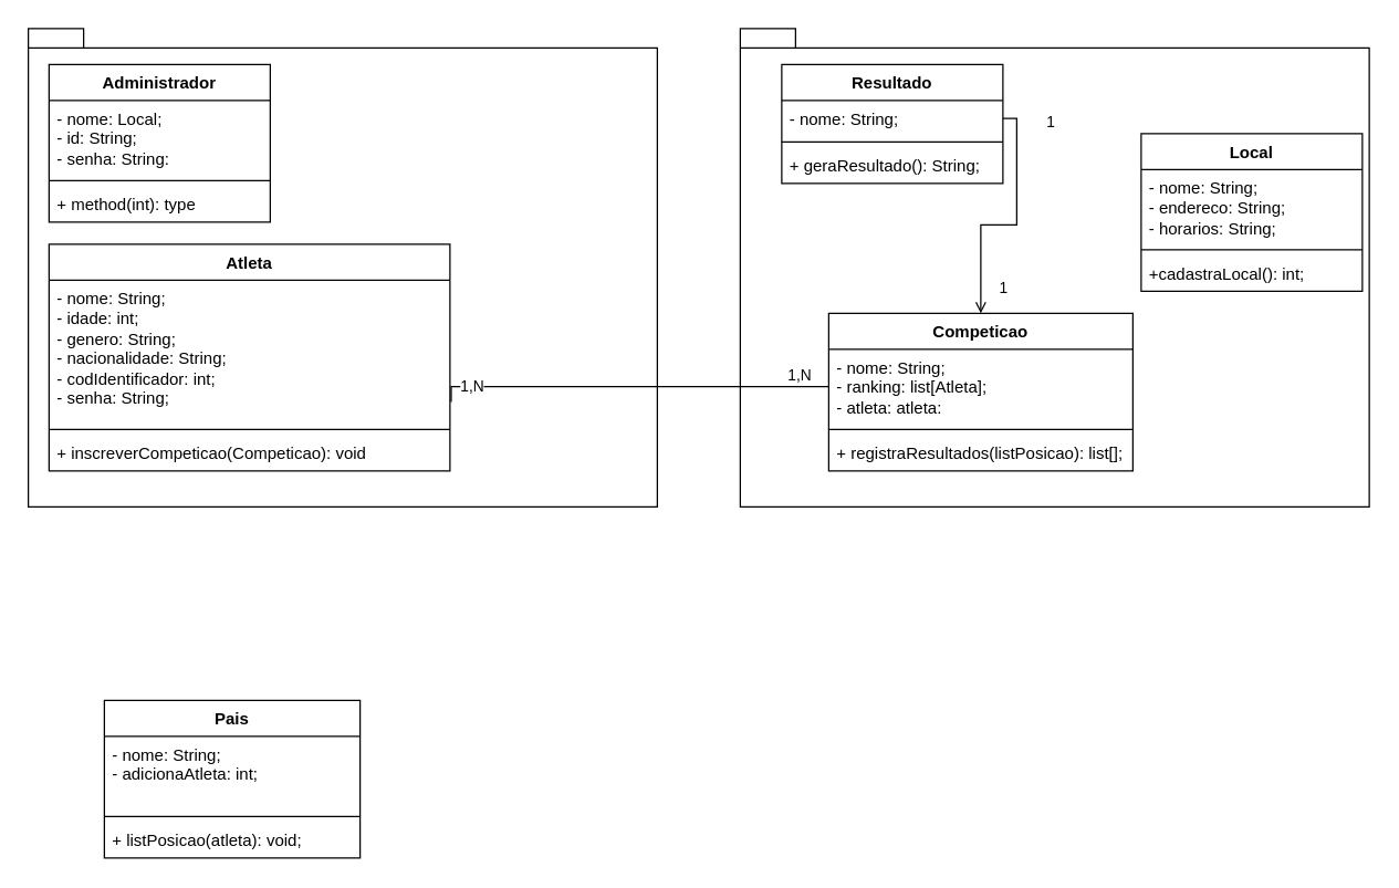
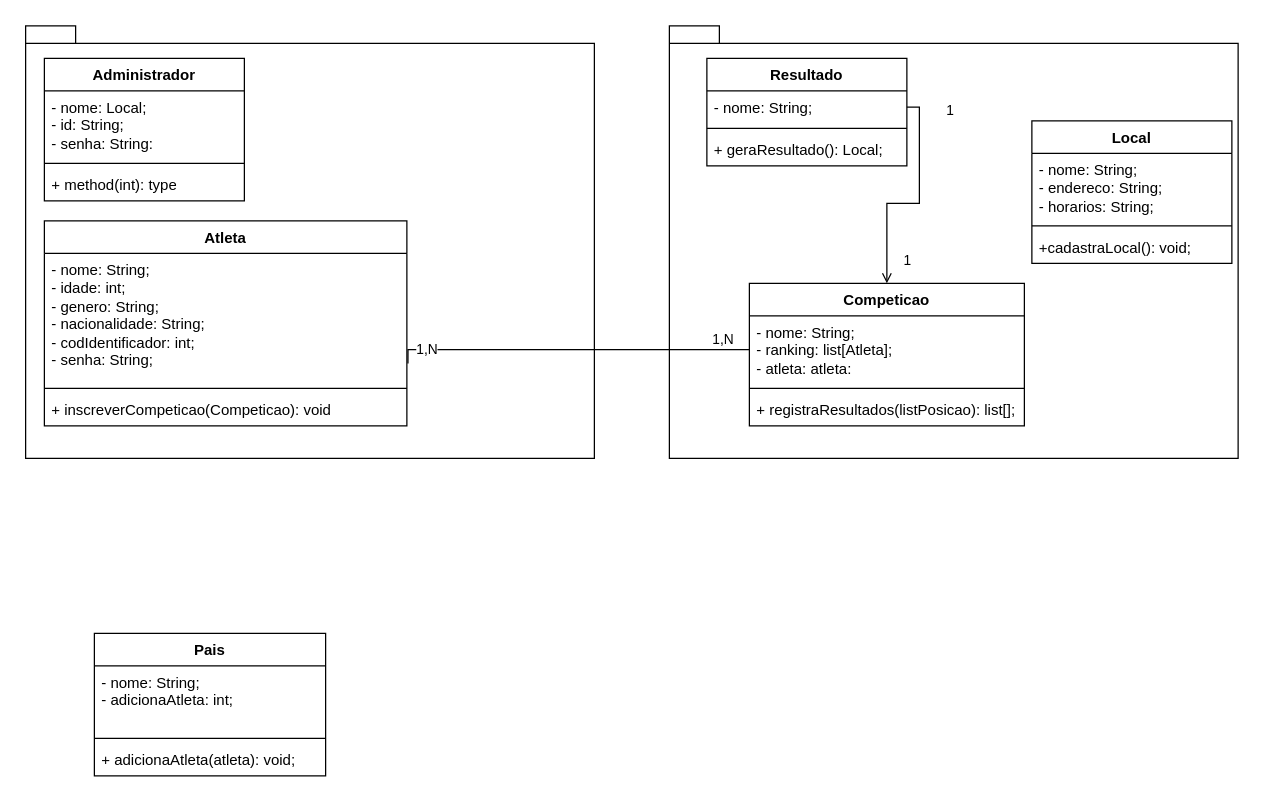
  <mxCell id="0" />
  <mxCell id="1" parent="0" />
  <mxCell id="2" value="" style="shape=folder;fontStyle=1;spacingTop=10;tabWidth=40;tabHeight=14;tabPosition=left;html=1;whiteSpace=wrap;" vertex="1" parent="1"><mxGeometry x="535" y="20" width="455" height="346" as="geometry" /></mxCell>
  <mxCell id="3" value="" style="shape=folder;fontStyle=1;spacingTop=10;tabWidth=40;tabHeight=14;tabPosition=left;html=1;whiteSpace=wrap;" vertex="1" parent="1"><mxGeometry x="20" y="20" width="455" height="346" as="geometry" /></mxCell>
  <mxCell id="4" value="Administrador" style="swimlane;fontStyle=1;align=center;verticalAlign=top;childLayout=stackLayout;horizontal=1;startSize=26;horizontalStack=0;resizeParent=1;resizeParentMax=0;resizeLast=0;collapsible=1;marginBottom=0;whiteSpace=wrap;html=1;" vertex="1" parent="1"><mxGeometry x="35" y="46" width="160" height="114" as="geometry" /></mxCell>
  <mxCell id="5" value="- nome: Local;&lt;div&gt;- id: String;&lt;/div&gt;&lt;div&gt;- senha: String:&lt;/div&gt;" style="text;strokeColor=none;fillColor=none;align=left;verticalAlign=top;spacingLeft=4;spacingRight=4;overflow=hidden;rotatable=0;points=[[0,0.5],[1,0.5]];portConstraint=eastwest;whiteSpace=wrap;html=1;" vertex="1" parent="4"><mxGeometry y="26" width="160" height="54" as="geometry" /></mxCell>
  <mxCell id="6" value="" style="line;strokeWidth=1;fillColor=none;align=left;verticalAlign=middle;spacingTop=-1;spacingLeft=3;spacingRight=3;rotatable=0;labelPosition=right;points=[];portConstraint=eastwest;strokeColor=inherit;" vertex="1" parent="4"><mxGeometry y="80" width="160" height="8" as="geometry" /></mxCell>
  <mxCell id="7" value="+ method(int): type" style="text;strokeColor=none;fillColor=none;align=left;verticalAlign=top;spacingLeft=4;spacingRight=4;overflow=hidden;rotatable=0;points=[[0,0.5],[1,0.5]];portConstraint=eastwest;whiteSpace=wrap;html=1;" vertex="1" parent="4"><mxGeometry y="88" width="160" height="26" as="geometry" /></mxCell>
  <mxCell id="8" value="Atleta" style="swimlane;fontStyle=1;align=center;verticalAlign=top;childLayout=stackLayout;horizontal=1;startSize=26;horizontalStack=0;resizeParent=1;resizeParentMax=0;resizeLast=0;collapsible=1;marginBottom=0;whiteSpace=wrap;html=1;" vertex="1" parent="1"><mxGeometry x="35" y="176" width="290" height="164" as="geometry" /></mxCell>
  <mxCell id="9" value="- nome: String;&lt;div&gt;- idade: int;&lt;/div&gt;&lt;div&gt;- genero: String;&lt;br&gt;&lt;div&gt;- nacionalidade: String;&lt;/div&gt;&lt;div&gt;- codIdentificador: int;&lt;/div&gt;&lt;/div&gt;&lt;div&gt;- senha: String;&lt;/div&gt;&lt;div&gt;&lt;br&gt;&lt;/div&gt;" style="text;strokeColor=none;fillColor=none;align=left;verticalAlign=top;spacingLeft=4;spacingRight=4;overflow=hidden;rotatable=0;points=[[0,0.5],[1,0.5]];portConstraint=eastwest;whiteSpace=wrap;html=1;" vertex="1" parent="8"><mxGeometry y="26" width="290" height="104" as="geometry" /></mxCell>
  <mxCell id="10" value="" style="line;strokeWidth=1;fillColor=none;align=left;verticalAlign=middle;spacingTop=-1;spacingLeft=3;spacingRight=3;rotatable=0;labelPosition=right;points=[];portConstraint=eastwest;strokeColor=inherit;" vertex="1" parent="8"><mxGeometry y="130" width="290" height="8" as="geometry" /></mxCell>
  <mxCell id="11" value="+ inscreverCompeticao(Competicao): void" style="text;strokeColor=none;fillColor=none;align=left;verticalAlign=top;spacingLeft=4;spacingRight=4;overflow=hidden;rotatable=0;points=[[0,0.5],[1,0.5]];portConstraint=eastwest;whiteSpace=wrap;html=1;" vertex="1" parent="8"><mxGeometry y="138" width="290" height="26" as="geometry" /></mxCell>
  <mxCell id="12" value="Competicao" style="swimlane;fontStyle=1;align=center;verticalAlign=top;childLayout=stackLayout;horizontal=1;startSize=26;horizontalStack=0;resizeParent=1;resizeParentMax=0;resizeLast=0;collapsible=1;marginBottom=0;whiteSpace=wrap;html=1;" vertex="1" parent="1"><mxGeometry x="599" y="226" width="220" height="114" as="geometry" /></mxCell>
  <mxCell id="13" value="- nome: String;&lt;div&gt;- ranking: list[Atleta];&lt;/div&gt;&lt;div&gt;- atleta: atleta:&lt;/div&gt;" style="text;strokeColor=none;fillColor=none;align=left;verticalAlign=top;spacingLeft=4;spacingRight=4;overflow=hidden;rotatable=0;points=[[0,0.5],[1,0.5]];portConstraint=eastwest;whiteSpace=wrap;html=1;" vertex="1" parent="12"><mxGeometry y="26" width="220" height="54" as="geometry" /></mxCell>
  <mxCell id="14" value="" style="line;strokeWidth=1;fillColor=none;align=left;verticalAlign=middle;spacingTop=-1;spacingLeft=3;spacingRight=3;rotatable=0;labelPosition=right;points=[];portConstraint=eastwest;strokeColor=inherit;" vertex="1" parent="12"><mxGeometry y="80" width="220" height="8" as="geometry" /></mxCell>
  <mxCell id="15" value="+ registraResultados(listPosicao): list[];" style="text;strokeColor=none;fillColor=none;align=left;verticalAlign=top;spacingLeft=4;spacingRight=4;overflow=hidden;rotatable=0;points=[[0,0.5],[1,0.5]];portConstraint=eastwest;whiteSpace=wrap;html=1;" vertex="1" parent="12"><mxGeometry y="88" width="220" height="26" as="geometry" /></mxCell>
  <mxCell id="16" value="Local" style="swimlane;fontStyle=1;align=center;verticalAlign=top;childLayout=stackLayout;horizontal=1;startSize=26;horizontalStack=0;resizeParent=1;resizeParentMax=0;resizeLast=0;collapsible=1;marginBottom=0;whiteSpace=wrap;html=1;" vertex="1" parent="1"><mxGeometry x="825" width="160" height="114" as="geometry" y="96" /></mxCell>
  <mxCell id="17" value="- nome: String;&lt;div&gt;- endereco: String;&lt;/div&gt;&lt;div&gt;- horarios: String;&lt;/div&gt;" style="text;strokeColor=none;fillColor=none;align=left;verticalAlign=top;spacingLeft=4;spacingRight=4;overflow=hidden;rotatable=0;points=[[0,0.5],[1,0.5]];portConstraint=eastwest;whiteSpace=wrap;html=1;" vertex="1" parent="16"><mxGeometry y="26" width="160" height="54" as="geometry" /></mxCell>
  <mxCell id="18" value="" style="line;strokeWidth=1;fillColor=none;align=left;verticalAlign=middle;spacingTop=-1;spacingLeft=3;spacingRight=3;rotatable=0;labelPosition=right;points=[];portConstraint=eastwest;strokeColor=inherit;" vertex="1" parent="16"><mxGeometry y="80" width="160" height="8" as="geometry" /></mxCell>
- <mxCell id="19" value="+cadastraLocal(): int;" style="text;strokeColor=none;fillColor=none;align=left;verticalAlign=top;spacingLeft=4;spacingRight=4;overflow=hidden;rotatable=0;points=[[0,0.5],[1,0.5]];portConstraint=eastwest;whiteSpace=wrap;html=1;" vertex="1" parent="16"><mxGeometry y="88" width="160" height="26" as="geometry" /></mxCell>
+ <mxCell id="19" value="+cadastraLocal(): void;" style="text;strokeColor=none;fillColor=none;align=left;verticalAlign=top;spacingLeft=4;spacingRight=4;overflow=hidden;rotatable=0;points=[[0,0.5],[1,0.5]];portConstraint=eastwest;whiteSpace=wrap;html=1;" vertex="1" parent="16"><mxGeometry y="88" width="160" height="26" as="geometry" /></mxCell>
  <mxCell id="20" value="Resultado" style="swimlane;fontStyle=1;align=center;verticalAlign=top;childLayout=stackLayout;horizontal=1;startSize=26;horizontalStack=0;resizeParent=1;resizeParentMax=0;resizeLast=0;collapsible=1;marginBottom=0;whiteSpace=wrap;html=1;" vertex="1" parent="1"><mxGeometry x="565" y="46" width="160" height="86" as="geometry" /></mxCell>
  <mxCell id="21" value="- nome: String;" style="text;strokeColor=none;fillColor=none;align=left;verticalAlign=top;spacingLeft=4;spacingRight=4;overflow=hidden;rotatable=0;points=[[0,0.5],[1,0.5]];portConstraint=eastwest;whiteSpace=wrap;html=1;" vertex="1" parent="20"><mxGeometry y="26" width="160" height="26" as="geometry" /></mxCell>
  <mxCell id="22" value="" style="line;strokeWidth=1;fillColor=none;align=left;verticalAlign=middle;spacingTop=-1;spacingLeft=3;spacingRight=3;rotatable=0;labelPosition=right;points=[];portConstraint=eastwest;strokeColor=inherit;" vertex="1" parent="20"><mxGeometry y="52" width="160" height="8" as="geometry" /></mxCell>
- <mxCell id="23" value="+ geraResultado(): String;" style="text;strokeColor=none;fillColor=none;align=left;verticalAlign=top;spacingLeft=4;spacingRight=4;overflow=hidden;rotatable=0;points=[[0,0.5],[1,0.5]];portConstraint=eastwest;whiteSpace=wrap;html=1;" vertex="1" parent="20"><mxGeometry y="60" width="160" height="26" as="geometry" /></mxCell>
+ <mxCell id="23" value="+ geraResultado(): Local;" style="text;strokeColor=none;fillColor=none;align=left;verticalAlign=top;spacingLeft=4;spacingRight=4;overflow=hidden;rotatable=0;points=[[0,0.5],[1,0.5]];portConstraint=eastwest;whiteSpace=wrap;html=1;" vertex="1" parent="20"><mxGeometry y="60" width="160" height="26" as="geometry" /></mxCell>
  <mxCell id="24" value="Pais" style="swimlane;fontStyle=1;align=center;verticalAlign=top;childLayout=stackLayout;horizontal=1;startSize=26;horizontalStack=0;resizeParent=1;resizeParentMax=0;resizeLast=0;collapsible=1;marginBottom=0;whiteSpace=wrap;html=1;" vertex="1" parent="1"><mxGeometry x="75" y="506" width="185" height="114" as="geometry" /></mxCell>
  <mxCell id="25" value="- nome: String;&lt;div&gt;- adicionaAtleta: int;&lt;/div&gt;&lt;div&gt;&lt;br&gt;&lt;/div&gt;" style="text;strokeColor=none;fillColor=none;align=left;verticalAlign=top;spacingLeft=4;spacingRight=4;overflow=hidden;rotatable=0;points=[[0,0.5],[1,0.5]];portConstraint=eastwest;whiteSpace=wrap;html=1;" vertex="1" parent="24"><mxGeometry y="26" width="185" height="54" as="geometry" /></mxCell>
  <mxCell id="26" value="" style="line;strokeWidth=1;fillColor=none;align=left;verticalAlign=middle;spacingTop=-1;spacingLeft=3;spacingRight=3;rotatable=0;labelPosition=right;points=[];portConstraint=eastwest;strokeColor=inherit;" vertex="1" parent="24"><mxGeometry y="80" width="185" height="8" as="geometry" /></mxCell>
- <mxCell id="27" value="+ listPosicao(atleta): void;" style="text;strokeColor=none;fillColor=none;align=left;verticalAlign=top;spacingLeft=4;spacingRight=4;overflow=hidden;rotatable=0;points=[[0,0.5],[1,0.5]];portConstraint=eastwest;whiteSpace=wrap;html=1;" vertex="1" parent="24"><mxGeometry y="88" width="185" height="26" as="geometry" /></mxCell>
+ <mxCell id="27" value="+ adicionaAtleta(atleta): void;" style="text;strokeColor=none;fillColor=none;align=left;verticalAlign=top;spacingLeft=4;spacingRight=4;overflow=hidden;rotatable=0;points=[[0,0.5],[1,0.5]];portConstraint=eastwest;whiteSpace=wrap;html=1;" vertex="1" parent="24"><mxGeometry y="88" width="185" height="26" as="geometry" /></mxCell>
  <mxCell id="28" value="" style="endArrow=none;html=1;edgeStyle=orthogonalEdgeStyle;rounded=0;entryX=0;entryY=0.5;entryDx=0;entryDy=0;exitX=1.003;exitY=0.847;exitDx=0;exitDy=0;exitPerimeter=0;" edge="1" parent="1" source="9" target="13"><mxGeometry relative="1" as="geometry"><mxPoint x="725" y="306" as="sourcePoint" /><mxPoint x="722" y="437" as="targetPoint" /><Array as="points"><mxPoint x="326" y="279" /></Array></mxGeometry></mxCell>
  <mxCell id="29" value="1,N" style="edgeLabel;resizable=0;html=1;align=left;verticalAlign=bottom;" connectable="0" vertex="1" parent="28"><mxGeometry x="-1" relative="1" as="geometry"><mxPoint x="5" y="-3" as="offset" /></mxGeometry></mxCell>
  <mxCell id="30" value="1,N" style="edgeLabel;resizable=0;html=1;align=right;verticalAlign=bottom;" connectable="0" vertex="1" parent="28"><mxGeometry x="1" relative="1" as="geometry"><mxPoint x="-12" as="offset" /></mxGeometry></mxCell>
  <mxCell id="31" value="" style="endArrow=open;html=1;edgeStyle=orthogonalEdgeStyle;rounded=0;entryX=0.5;entryY=0;entryDx=0;entryDy=0;exitX=1;exitY=0.5;exitDx=0;exitDy=0;" edge="1" parent="1" source="21" target="12"><mxGeometry relative="1" as="geometry"><mxPoint x="471" y="495" as="sourcePoint" /><mxPoint x="468" y="606" as="targetPoint" /></mxGeometry></mxCell>
  <mxCell id="32" value="1" style="edgeLabel;resizable=0;html=1;align=left;verticalAlign=bottom;" connectable="0" vertex="1" parent="31"><mxGeometry x="-1" relative="1" as="geometry"><mxPoint x="30" y="11" as="offset" /></mxGeometry></mxCell>
  <mxCell id="33" value="1" style="edgeLabel;resizable=0;html=1;align=right;verticalAlign=bottom;" connectable="0" vertex="1" parent="31"><mxGeometry x="1" relative="1" as="geometry"><mxPoint x="20" y="-10" as="offset" /></mxGeometry></mxCell>
